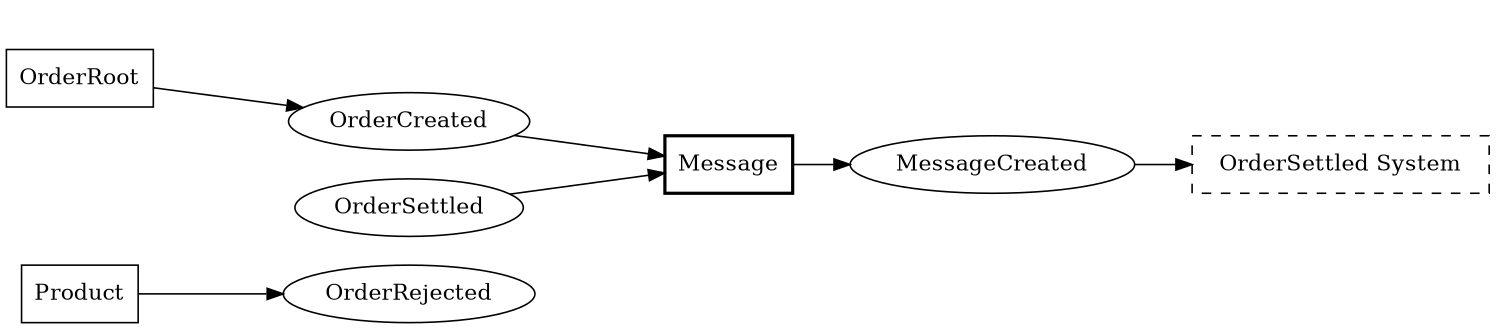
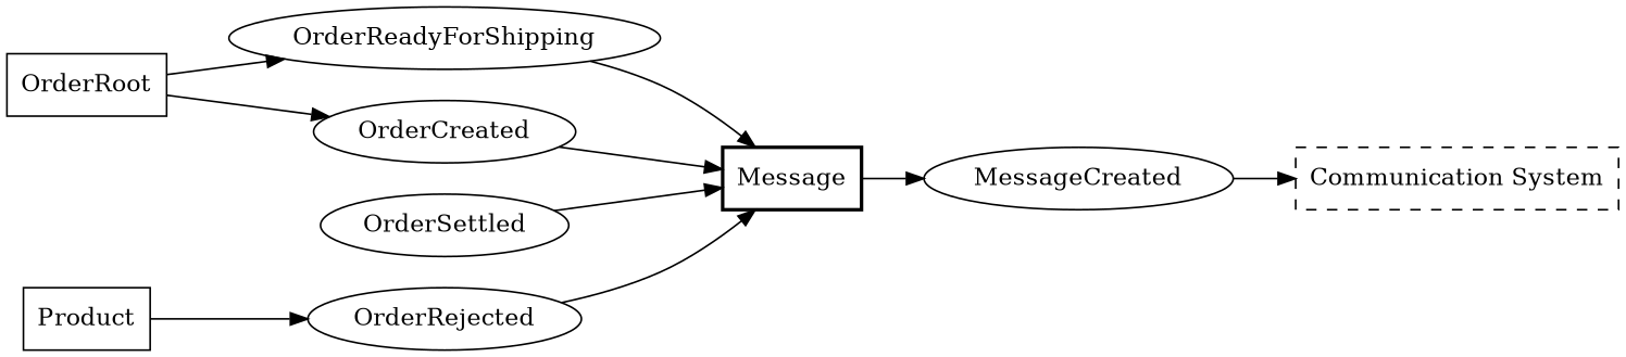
  digraph {
    rankdir=LR
    splines=spline
    node [shape=ellipse]
    edge [style=solid]
    OrderRoot [shape=box]
+   OrderReadyForShipping
    OrderCreated
    Message [shape=box style=bold]
    OrderSettled
    MessageCreated
-   "Communication System" [shape=box style=dashed label="OrderSettled System"]
+   "Communication System" [shape=box style=dashed]
    OrderRejected
    Product [shape=box]
+   OrderRoot -> OrderReadyForShipping
    OrderRoot -> OrderCreated
+   OrderReadyForShipping -> Message
    OrderCreated -> Message
    Message -> MessageCreated
    OrderSettled -> Message
    MessageCreated -> "Communication System"
+   OrderRejected -> Message
    Product -> OrderRejected
  }
